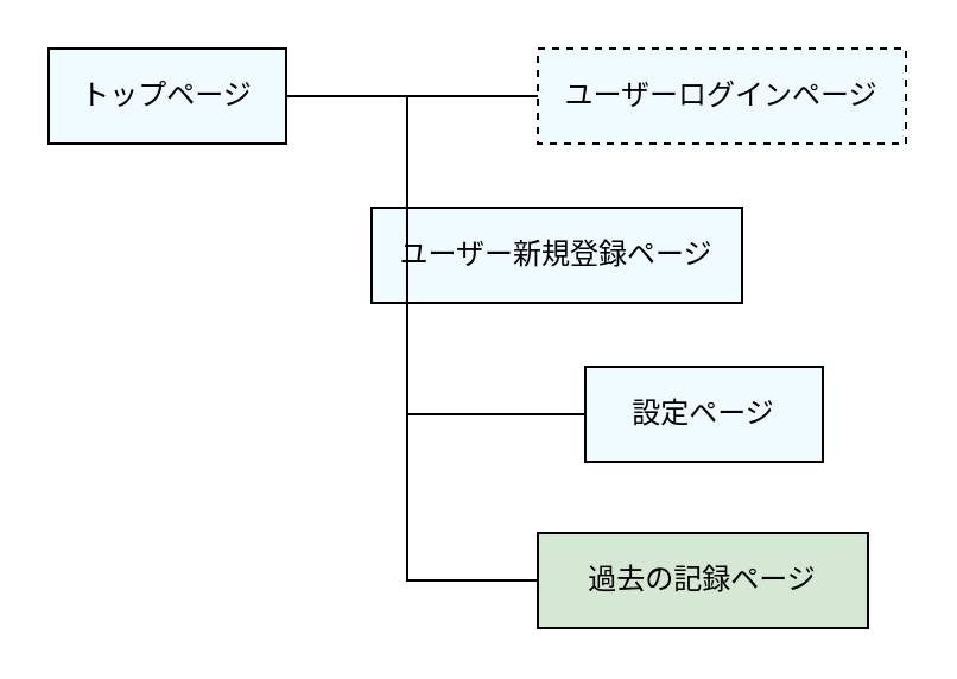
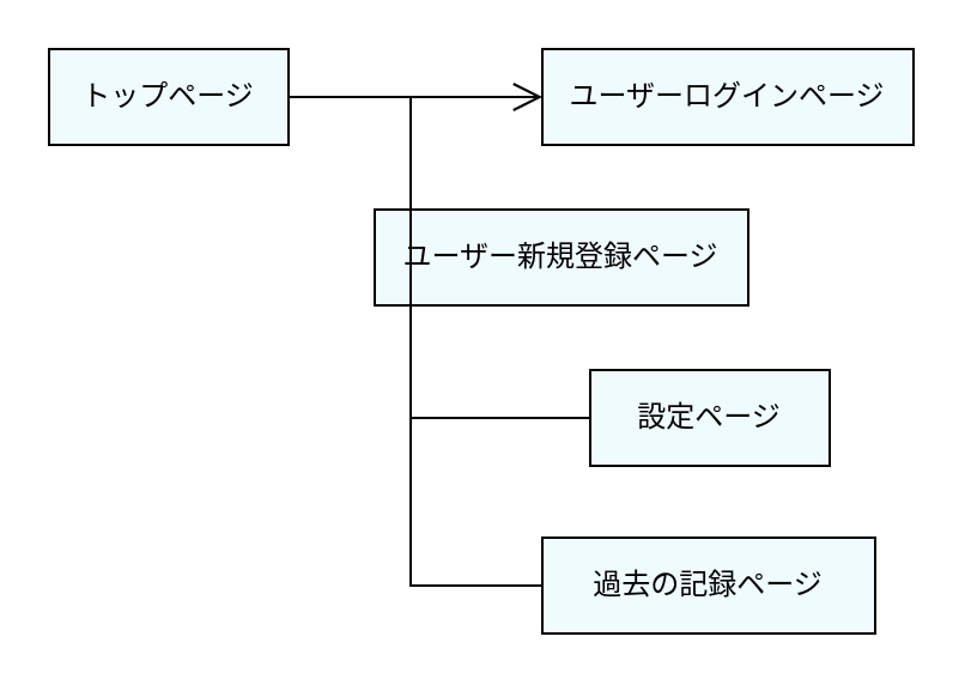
  <mxCell id="0" />
  <mxCell id="1" parent="0" />
- <mxCell id="2" style="edgeStyle=none;html=1;exitX=1;exitY=0.5;exitDx=0;exitDy=0;entryX=0;entryY=0.5;entryDx=0;entryDy=0;strokeColor=#000000;fontColor=#000000;startArrow=none;startFill=0;endArrow=none;endFill=0;startSize=10;endSize=10;sourcePerimeterSpacing=10;targetPerimeterSpacing=10;fillColor=#F0FBFF;" parent="1" source="3" target="4" edge="1"><mxGeometry relative="1" as="geometry" /></mxCell>
+ <mxCell id="2" style="edgeStyle=none;html=1;exitX=1;exitY=0.5;exitDx=0;exitDy=0;entryX=0;entryY=0.5;entryDx=0;entryDy=0;strokeColor=#000000;fontColor=#000000;startArrow=none;startFill=0;endArrow=open;endFill=0;startSize=10;endSize=10;sourcePerimeterSpacing=10;targetPerimeterSpacing=10;fillColor=#F0FBFF;" parent="1" source="3" target="4" edge="1"><mxGeometry relative="1" as="geometry" /></mxCell>
  <mxCell id="3" value="&lt;font color=&quot;#000000&quot;&gt;トップページ&lt;/font&gt;" style="whiteSpace=wrap;html=1;align=center;fillColor=#F0FBFF;strokeColor=#000000;" parent="1" vertex="1"><mxGeometry x="20" y="20" width="100" height="40" as="geometry" /></mxCell>
- <mxCell id="4" value="&lt;font color=&quot;#000000&quot;&gt;ユーザーログインページ&lt;/font&gt;" style="whiteSpace=wrap;html=1;align=center;fillColor=#F0FBFF;strokeColor=#000000;dashed=1;" parent="1" vertex="1"><mxGeometry x="226" y="20" width="155" height="40" as="geometry" /></mxCell>
+ <mxCell id="4" value="&lt;font color=&quot;#000000&quot;&gt;ユーザーログインページ&lt;/font&gt;" style="whiteSpace=wrap;html=1;align=center;fillColor=#F0FBFF;strokeColor=#000000;" parent="1" vertex="1"><mxGeometry x="226" y="20" width="155" height="40" as="geometry" /></mxCell>
  <mxCell id="5" style="edgeStyle=none;html=1;exitX=0;exitY=0.5;exitDx=0;exitDy=0;strokeColor=#000000;fontColor=#000000;startArrow=none;startFill=0;endArrow=none;endFill=0;startSize=10;endSize=10;sourcePerimeterSpacing=10;targetPerimeterSpacing=10;fillColor=#F0FBFF;" parent="1" source="6" edge="1"><mxGeometry relative="1" as="geometry"><mxPoint x="171" y="107.043" as="targetPoint" /></mxGeometry></mxCell>
  <mxCell id="6" value="&lt;font color=&quot;#000000&quot;&gt;ユーザー新規登録ページ&lt;/font&gt;" style="whiteSpace=wrap;html=1;align=center;fillColor=#F0FBFF;strokeColor=#000000;" parent="1" vertex="1"><mxGeometry x="156" y="87" width="156" height="40" as="geometry" /></mxCell>
  <mxCell id="7" style="edgeStyle=none;html=1;exitX=0;exitY=0.5;exitDx=0;exitDy=0;strokeColor=#000000;fontColor=#000000;startArrow=none;startFill=0;endArrow=none;endFill=0;startSize=10;endSize=10;sourcePerimeterSpacing=10;targetPerimeterSpacing=10;fillColor=#F0FBFF;" parent="1" source="8" edge="1"><mxGeometry relative="1" as="geometry"><mxPoint x="171" y="174" as="targetPoint" /></mxGeometry></mxCell>
  <mxCell id="8" value="&lt;font color=&quot;#000000&quot;&gt;設定ページ&lt;/font&gt;" style="whiteSpace=wrap;html=1;align=center;fillColor=#F0FBFF;strokeColor=#000000;" parent="1" vertex="1"><mxGeometry x="246" y="154" width="100" height="40" as="geometry" /></mxCell>
  <mxCell id="9" style="edgeStyle=none;html=1;strokeColor=#000000;fontColor=#000000;startArrow=none;startFill=0;endArrow=none;endFill=0;startSize=10;endSize=10;sourcePerimeterSpacing=10;targetPerimeterSpacing=10;fillColor=#F0FBFF;" parent="1" edge="1"><mxGeometry relative="1" as="geometry"><mxPoint x="171" y="40" as="sourcePoint" /><mxPoint x="171" y="244.5" as="targetPoint" /></mxGeometry></mxCell>
- <mxCell id="10" value="&lt;font color=&quot;#000000&quot;&gt;過去の記録ページ&lt;/font&gt;" style="whiteSpace=wrap;html=1;align=center;fillColor=#d5e8d4;strokeColor=#000000;" vertex="1" parent="1"><mxGeometry x="226" y="224" width="139" height="40" as="geometry" /></mxCell>
+ <mxCell id="10" value="&lt;font color=&quot;#000000&quot;&gt;過去の記録ページ&lt;/font&gt;" style="whiteSpace=wrap;html=1;align=center;fillColor=#F0FBFF;strokeColor=#000000;" vertex="1" parent="1"><mxGeometry x="226" y="224" width="139" height="40" as="geometry" /></mxCell>
  <mxCell id="11" style="edgeStyle=none;html=1;exitX=0;exitY=0.5;exitDx=0;exitDy=0;strokeColor=#000000;fontColor=#000000;startArrow=none;startFill=0;endArrow=none;endFill=0;startSize=10;endSize=10;sourcePerimeterSpacing=10;targetPerimeterSpacing=10;fillColor=#F0FBFF;" edge="1" parent="1"><mxGeometry relative="1" as="geometry"><mxPoint x="171" y="244" as="targetPoint" /><mxPoint x="226" y="244" as="sourcePoint" /></mxGeometry></mxCell>
